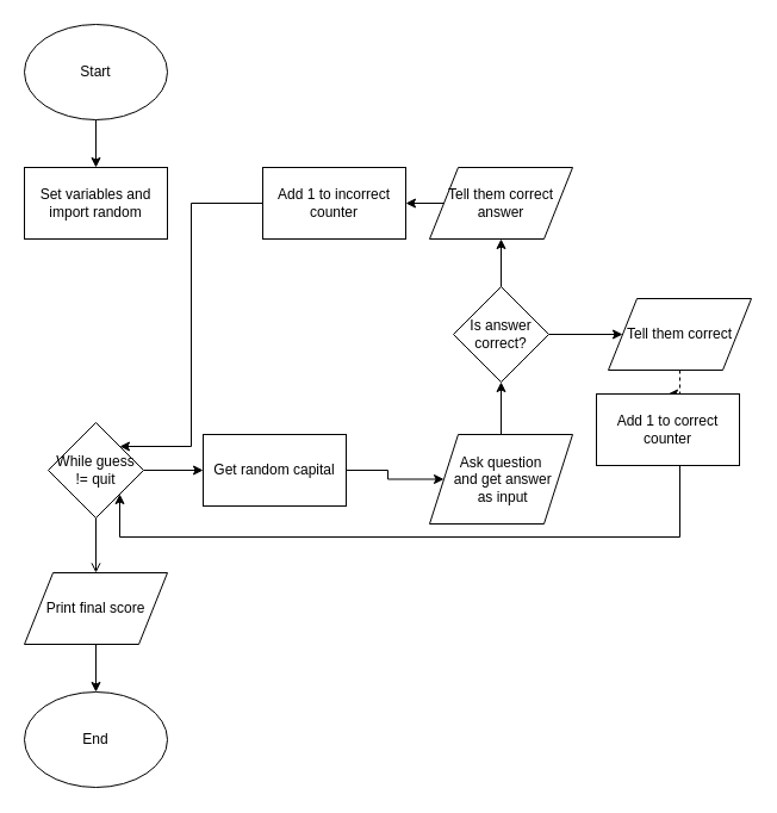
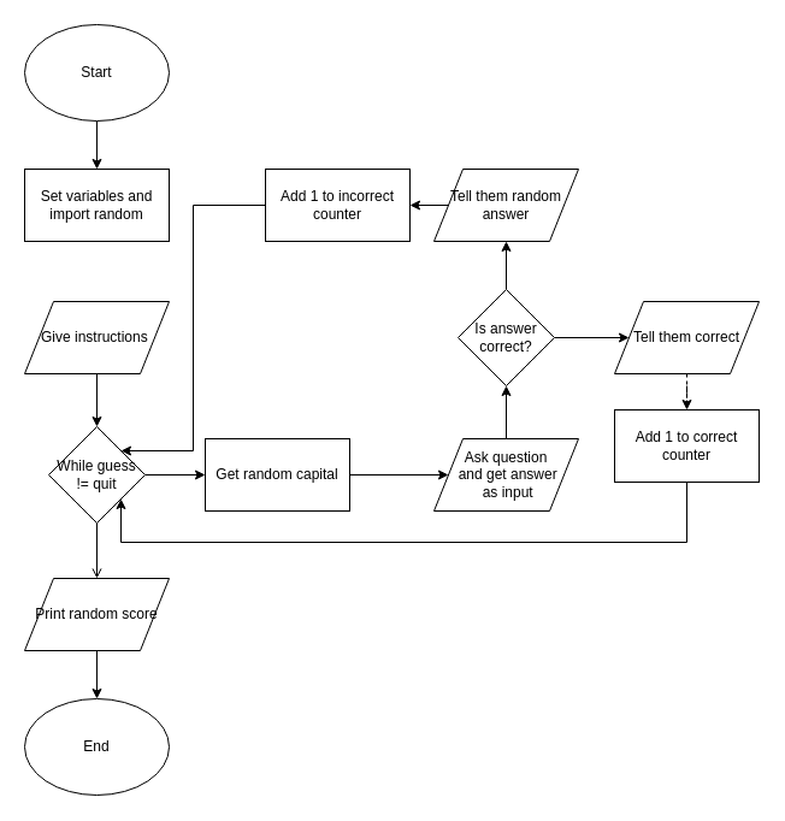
  <mxCell id="0" />
  <mxCell id="1" parent="0" />
  <mxCell id="2" style="edgeStyle=orthogonalEdgeStyle;rounded=0;orthogonalLoop=1;jettySize=auto;html=1;entryX=0.5;entryY=0;entryDx=0;entryDy=0;" edge="1" parent="1" source="3" target="4"><mxGeometry relative="1" as="geometry" /></mxCell>
  <mxCell id="3" value="Start" style="ellipse;whiteSpace=wrap;html=1;" vertex="1" parent="1"><mxGeometry x="20" y="20" width="120" height="80" as="geometry" /></mxCell>
  <mxCell id="4" value="Set variables and import random" style="rounded=0;whiteSpace=wrap;html=1;" vertex="1" parent="1"><mxGeometry x="20" y="140" width="120" height="60" as="geometry" /></mxCell>
+ <mxCell id="5" style="edgeStyle=orthogonalEdgeStyle;rounded=0;orthogonalLoop=1;jettySize=auto;html=1;entryX=0.5;entryY=0;entryDx=0;entryDy=0;" edge="1" parent="1" source="6" target="9"><mxGeometry relative="1" as="geometry" /></mxCell>
+ <mxCell id="6" value="Give instructions&amp;nbsp;" style="shape=parallelogram;perimeter=parallelogramPerimeter;whiteSpace=wrap;html=1;" vertex="1" parent="1"><mxGeometry x="20" y="250" width="120" height="60" as="geometry" /></mxCell>
  <mxCell id="7" style="edgeStyle=orthogonalEdgeStyle;rounded=0;orthogonalLoop=1;jettySize=auto;html=1;entryX=0;entryY=0.5;entryDx=0;entryDy=0;" edge="1" parent="1" source="9" target="11"><mxGeometry relative="1" as="geometry" /></mxCell>
  <mxCell id="8" style="edgeStyle=orthogonalEdgeStyle;rounded=0;orthogonalLoop=1;jettySize=auto;html=1;entryX=0.5;entryY=0;entryDx=0;entryDy=0;endArrow=open;" edge="1" parent="1" source="9" target="15"><mxGeometry relative="1" as="geometry" /></mxCell>
  <mxCell id="9" value="While guess != quit" style="rhombus;whiteSpace=wrap;html=1;" vertex="1" parent="1"><mxGeometry x="40" y="354" width="80" height="80" as="geometry" /></mxCell>
  <mxCell id="10" style="edgeStyle=orthogonalEdgeStyle;rounded=0;orthogonalLoop=1;jettySize=auto;html=1;entryX=0;entryY=0.5;entryDx=0;entryDy=0;" edge="1" parent="1" source="11" target="13"><mxGeometry relative="1" as="geometry" /></mxCell>
  <mxCell id="11" value="Get random capital" style="rounded=0;whiteSpace=wrap;html=1;" vertex="1" parent="1"><mxGeometry x="170" y="364" width="120" height="60" as="geometry" /></mxCell>
  <mxCell id="12" style="edgeStyle=orthogonalEdgeStyle;rounded=0;orthogonalLoop=1;jettySize=auto;html=1;entryX=0.5;entryY=1;entryDx=0;entryDy=0;" edge="1" parent="1" source="13" target="19"><mxGeometry relative="1" as="geometry" /></mxCell>
- <mxCell id="13" value="Ask question&lt;br&gt;&amp;nbsp;and get answer&lt;br&gt;&amp;nbsp;as input" style="shape=parallelogram;perimeter=parallelogramPerimeter;whiteSpace=wrap;html=1;" vertex="1" parent="1"><mxGeometry x="360" y="364" width="120" height="75" as="geometry" /></mxCell>
+ <mxCell id="13" value="Ask question&lt;br&gt;&amp;nbsp;and get answer&lt;br&gt;&amp;nbsp;as input" style="shape=parallelogram;perimeter=parallelogramPerimeter;whiteSpace=wrap;html=1;" vertex="1" parent="1"><mxGeometry x="360" y="364" width="120" height="60" as="geometry" /></mxCell>
  <mxCell id="14" style="edgeStyle=orthogonalEdgeStyle;rounded=0;orthogonalLoop=1;jettySize=auto;html=1;entryX=0.5;entryY=0;entryDx=0;entryDy=0;" edge="1" parent="1" source="15" target="16"><mxGeometry relative="1" as="geometry" /></mxCell>
- <mxCell id="15" value="Print final score" style="shape=parallelogram;perimeter=parallelogramPerimeter;whiteSpace=wrap;html=1;" vertex="1" parent="1"><mxGeometry x="20" y="480" width="120" height="60" as="geometry" /></mxCell>
+ <mxCell id="15" value="Print random score" style="shape=parallelogram;perimeter=parallelogramPerimeter;whiteSpace=wrap;html=1;" vertex="1" parent="1"><mxGeometry x="20" y="480" width="120" height="60" as="geometry" /></mxCell>
  <mxCell id="16" value="End" style="ellipse;whiteSpace=wrap;html=1;" vertex="1" parent="1"><mxGeometry x="20" y="580" width="120" height="80" as="geometry" /></mxCell>
  <mxCell id="17" style="edgeStyle=orthogonalEdgeStyle;rounded=0;orthogonalLoop=1;jettySize=auto;html=1;entryX=0;entryY=0.5;entryDx=0;entryDy=0;" edge="1" parent="1" source="19" target="21"><mxGeometry relative="1" as="geometry" /></mxCell>
  <mxCell id="18" style="edgeStyle=orthogonalEdgeStyle;rounded=0;orthogonalLoop=1;jettySize=auto;html=1;entryX=0.5;entryY=1;entryDx=0;entryDy=0;" edge="1" parent="1" source="19" target="25"><mxGeometry relative="1" as="geometry" /></mxCell>
  <mxCell id="19" value="Is answer correct?" style="rhombus;whiteSpace=wrap;html=1;" vertex="1" parent="1"><mxGeometry x="380" y="240" width="80" height="80" as="geometry" /></mxCell>
  <mxCell id="20" style="edgeStyle=orthogonalEdgeStyle;rounded=0;orthogonalLoop=1;jettySize=auto;html=1;dashed=1;" edge="1" parent="1" source="21" target="23"><mxGeometry relative="1" as="geometry" /></mxCell>
  <mxCell id="21" value="Tell them correct" style="shape=parallelogram;perimeter=parallelogramPerimeter;whiteSpace=wrap;html=1;" vertex="1" parent="1"><mxGeometry x="510" y="250" width="120" height="60" as="geometry" /></mxCell>
  <mxCell id="22" style="edgeStyle=orthogonalEdgeStyle;rounded=0;orthogonalLoop=1;jettySize=auto;html=1;entryX=1;entryY=1;entryDx=0;entryDy=0;exitX=0.5;exitY=1;exitDx=0;exitDy=0;" edge="1" parent="1" source="23" target="9"><mxGeometry relative="1" as="geometry"><Array as="points"><mxPoint x="570" y="450" /><mxPoint x="100" y="450" /></Array></mxGeometry></mxCell>
- <mxCell id="23" value="Add 1 to correct counter" style="rounded=0;whiteSpace=wrap;html=1;" vertex="1" parent="1"><mxGeometry x="500" y="330" width="120" height="60" as="geometry" /></mxCell>
+ <mxCell id="23" value="Add 1 to correct counter" style="rounded=0;whiteSpace=wrap;html=1;" vertex="1" parent="1"><mxGeometry x="510" y="340" width="120" height="60" as="geometry" /></mxCell>
  <mxCell id="24" style="edgeStyle=orthogonalEdgeStyle;rounded=0;orthogonalLoop=1;jettySize=auto;html=1;exitX=0;exitY=0.5;exitDx=0;exitDy=0;entryX=1;entryY=0.5;entryDx=0;entryDy=0;" edge="1" parent="1" source="25" target="27"><mxGeometry relative="1" as="geometry" /></mxCell>
- <mxCell id="25" value="Tell them correct answer" style="shape=parallelogram;perimeter=parallelogramPerimeter;whiteSpace=wrap;html=1;" vertex="1" parent="1"><mxGeometry x="360" y="140" width="120" height="60" as="geometry" /></mxCell>
+ <mxCell id="25" value="Tell them random answer" style="shape=parallelogram;perimeter=parallelogramPerimeter;whiteSpace=wrap;html=1;" vertex="1" parent="1"><mxGeometry x="360" y="140" width="120" height="60" as="geometry" /></mxCell>
  <mxCell id="26" style="edgeStyle=orthogonalEdgeStyle;rounded=0;orthogonalLoop=1;jettySize=auto;html=1;entryX=1;entryY=0;entryDx=0;entryDy=0;" edge="1" parent="1" source="27" target="9"><mxGeometry relative="1" as="geometry"><Array as="points"><mxPoint x="160" y="170" /><mxPoint x="160" y="374" /></Array></mxGeometry></mxCell>
  <mxCell id="27" value="Add 1 to incorrect counter" style="rounded=0;whiteSpace=wrap;html=1;" vertex="1" parent="1"><mxGeometry x="220" y="140" width="120" height="60" as="geometry" /></mxCell>
